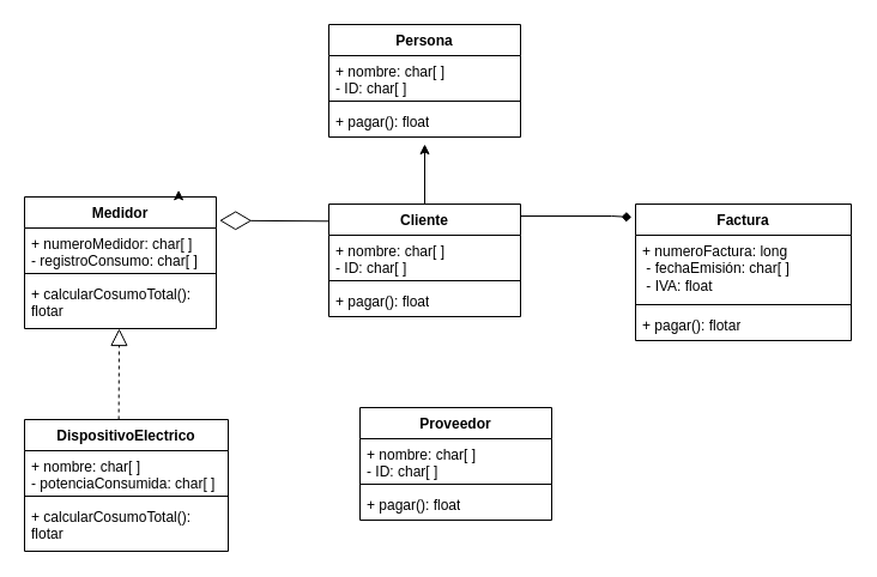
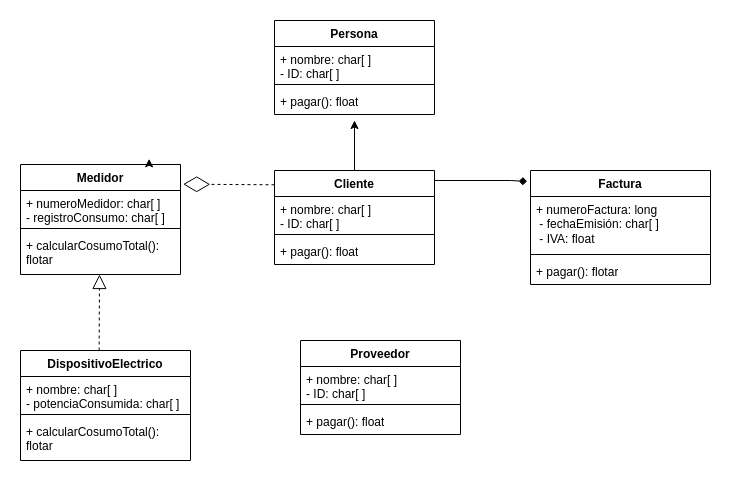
  <mxCell id="0" />
  <mxCell id="1" parent="0" />
  <mxCell id="2" value="&lt;font style=&quot;vertical-align: inherit;&quot;&gt;&lt;font style=&quot;vertical-align: inherit;&quot;&gt;Persona&lt;/font&gt;&lt;/font&gt;" style="swimlane;fontStyle=1;align=center;verticalAlign=top;childLayout=stackLayout;horizontal=1;startSize=26;horizontalStack=0;resizeParent=1;resizeParentMax=0;resizeLast=0;collapsible=1;marginBottom=0;whiteSpace=wrap;html=1;" vertex="1" parent="1"><mxGeometry x="274" y="20" width="160" height="94" as="geometry" /></mxCell>
  <mxCell id="3" value="&lt;font style=&quot;vertical-align: inherit;&quot;&gt;&lt;font style=&quot;vertical-align: inherit;&quot;&gt;&lt;font style=&quot;vertical-align: inherit;&quot;&gt;&lt;font style=&quot;vertical-align: inherit;&quot;&gt;&lt;font style=&quot;vertical-align: inherit;&quot;&gt;&lt;font style=&quot;vertical-align: inherit;&quot;&gt;+ nombre: char[ ]&lt;/font&gt;&lt;/font&gt;&lt;br&gt;&lt;font style=&quot;vertical-align: inherit;&quot;&gt;&lt;font style=&quot;vertical-align: inherit;&quot;&gt;- ID: char[ ]&lt;/font&gt;&lt;/font&gt;&lt;br&gt;&lt;/font&gt;&lt;/font&gt;&lt;/font&gt;&lt;/font&gt;" style="text;strokeColor=none;fillColor=none;align=left;verticalAlign=top;spacingLeft=4;spacingRight=4;overflow=hidden;rotatable=0;points=[[0,0.5],[1,0.5]];portConstraint=eastwest;whiteSpace=wrap;html=1;" vertex="1" parent="2"><mxGeometry y="26" width="160" height="34" as="geometry" /></mxCell>
  <mxCell id="4" value="" style="line;strokeWidth=1;fillColor=none;align=left;verticalAlign=middle;spacingTop=-1;spacingLeft=3;spacingRight=3;rotatable=0;labelPosition=right;points=[];portConstraint=eastwest;strokeColor=inherit;" vertex="1" parent="2"><mxGeometry y="60" width="160" height="8" as="geometry" /></mxCell>
  <mxCell id="5" value="&lt;font style=&quot;vertical-align: inherit;&quot;&gt;&lt;font style=&quot;vertical-align: inherit;&quot;&gt;&lt;font style=&quot;vertical-align: inherit;&quot;&gt;&lt;font style=&quot;vertical-align: inherit;&quot;&gt;+ pagar(): float&lt;/font&gt;&lt;/font&gt;&lt;/font&gt;&lt;/font&gt;" style="text;strokeColor=none;fillColor=none;align=left;verticalAlign=top;spacingLeft=4;spacingRight=4;overflow=hidden;rotatable=0;points=[[0,0.5],[1,0.5]];portConstraint=eastwest;whiteSpace=wrap;html=1;" vertex="1" parent="2"><mxGeometry y="68" width="160" height="26" as="geometry" /></mxCell>
  <mxCell id="6" value="&lt;font style=&quot;vertical-align: inherit;&quot;&gt;&lt;font style=&quot;vertical-align: inherit;&quot;&gt;&lt;font style=&quot;vertical-align: inherit;&quot;&gt;&lt;font style=&quot;vertical-align: inherit;&quot;&gt;Factura&lt;/font&gt;&lt;/font&gt;&lt;/font&gt;&lt;/font&gt;" style="swimlane;fontStyle=1;align=center;verticalAlign=top;childLayout=stackLayout;horizontal=1;startSize=26;horizontalStack=0;resizeParent=1;resizeParentMax=0;resizeLast=0;collapsible=1;marginBottom=0;whiteSpace=wrap;html=1;" vertex="1" parent="1"><mxGeometry x="530" y="170" width="180" height="114" as="geometry" /></mxCell>
  <mxCell id="7" value="&lt;font style=&quot;vertical-align: inherit;&quot;&gt;&lt;font style=&quot;vertical-align: inherit;&quot;&gt;&lt;font style=&quot;vertical-align: inherit;&quot;&gt;&lt;font style=&quot;vertical-align: inherit;&quot;&gt;&lt;font style=&quot;vertical-align: inherit;&quot;&gt;&lt;font style=&quot;vertical-align: inherit;&quot;&gt;&lt;font style=&quot;vertical-align: inherit;&quot;&gt;&lt;font style=&quot;vertical-align: inherit;&quot;&gt;&lt;font style=&quot;vertical-align: inherit;&quot;&gt;&lt;font style=&quot;vertical-align: inherit;&quot;&gt;&lt;font style=&quot;vertical-align: inherit;&quot;&gt;&lt;font style=&quot;vertical-align: inherit;&quot;&gt;&lt;font style=&quot;vertical-align: inherit;&quot;&gt;&lt;font style=&quot;vertical-align: inherit;&quot;&gt;+ numeroFactura: long &lt;/font&gt;&lt;/font&gt;&lt;/font&gt;&lt;/font&gt;&lt;/font&gt;&lt;/font&gt;&lt;/font&gt;&lt;/font&gt;&lt;/font&gt;&lt;/font&gt;&lt;br&gt;&lt;font style=&quot;vertical-align: inherit;&quot;&gt;&lt;font style=&quot;vertical-align: inherit;&quot;&gt;&lt;font style=&quot;vertical-align: inherit;&quot;&gt;&lt;font style=&quot;vertical-align: inherit;&quot;&gt;&lt;font style=&quot;vertical-align: inherit;&quot;&gt;&lt;font style=&quot;vertical-align: inherit;&quot;&gt;&lt;font style=&quot;vertical-align: inherit;&quot;&gt;&lt;font style=&quot;vertical-align: inherit;&quot;&gt;&lt;font style=&quot;vertical-align: inherit;&quot;&gt;&lt;font style=&quot;vertical-align: inherit;&quot;&gt;&amp;nbsp;- fechaEmisión: char[ ]&lt;br&gt;&lt;/font&gt;&lt;/font&gt;&lt;/font&gt;&lt;/font&gt;&lt;/font&gt;&lt;/font&gt;&lt;/font&gt;&lt;/font&gt;&lt;/font&gt;&lt;/font&gt;&lt;font style=&quot;vertical-align: inherit;&quot;&gt;&lt;font style=&quot;vertical-align: inherit;&quot;&gt;&amp;nbsp;- IVA: float&lt;/font&gt;&lt;/font&gt;&lt;br&gt;&lt;/font&gt;&lt;/font&gt;&lt;/font&gt;&lt;/font&gt;" style="text;strokeColor=none;fillColor=none;align=left;verticalAlign=top;spacingLeft=4;spacingRight=4;overflow=hidden;rotatable=0;points=[[0,0.5],[1,0.5]];portConstraint=eastwest;whiteSpace=wrap;html=1;" vertex="1" parent="6"><mxGeometry y="26" width="180" height="54" as="geometry" /></mxCell>
  <mxCell id="8" value="" style="line;strokeWidth=1;fillColor=none;align=left;verticalAlign=middle;spacingTop=-1;spacingLeft=3;spacingRight=3;rotatable=0;labelPosition=right;points=[];portConstraint=eastwest;strokeColor=inherit;" vertex="1" parent="6"><mxGeometry y="80" width="180" height="8" as="geometry" /></mxCell>
  <mxCell id="9" value="&lt;font style=&quot;vertical-align: inherit;&quot;&gt;&lt;font style=&quot;vertical-align: inherit;&quot;&gt;&lt;font style=&quot;vertical-align: inherit;&quot;&gt;&lt;font style=&quot;vertical-align: inherit;&quot;&gt;&lt;font style=&quot;vertical-align: inherit;&quot;&gt;&lt;font style=&quot;vertical-align: inherit;&quot;&gt;+ pagar(): flotar&lt;/font&gt;&lt;/font&gt;&lt;/font&gt;&lt;/font&gt;&lt;/font&gt;&lt;/font&gt;" style="text;strokeColor=none;fillColor=none;align=left;verticalAlign=top;spacingLeft=4;spacingRight=4;overflow=hidden;rotatable=0;points=[[0,0.5],[1,0.5]];portConstraint=eastwest;whiteSpace=wrap;html=1;" vertex="1" parent="6"><mxGeometry y="88" width="180" height="26" as="geometry" /></mxCell>
  <mxCell id="10" value="&lt;font style=&quot;vertical-align: inherit;&quot;&gt;&lt;font style=&quot;vertical-align: inherit;&quot;&gt;&lt;font style=&quot;vertical-align: inherit;&quot;&gt;&lt;font style=&quot;vertical-align: inherit;&quot;&gt;Medidor&lt;/font&gt;&lt;/font&gt;&lt;/font&gt;&lt;/font&gt;" style="swimlane;fontStyle=1;align=center;verticalAlign=top;childLayout=stackLayout;horizontal=1;startSize=26;horizontalStack=0;resizeParent=1;resizeParentMax=0;resizeLast=0;collapsible=1;marginBottom=0;whiteSpace=wrap;html=1;" vertex="1" parent="1"><mxGeometry x="20" y="164" width="160" height="110" as="geometry" /></mxCell>
  <mxCell id="11" value="&lt;font style=&quot;vertical-align: inherit;&quot;&gt;&lt;font style=&quot;vertical-align: inherit;&quot;&gt;&lt;font style=&quot;vertical-align: inherit;&quot;&gt;&lt;font style=&quot;vertical-align: inherit;&quot;&gt;&lt;font style=&quot;vertical-align: inherit;&quot;&gt;&lt;font style=&quot;vertical-align: inherit;&quot;&gt;&lt;font style=&quot;vertical-align: inherit;&quot;&gt;&lt;font style=&quot;vertical-align: inherit;&quot;&gt;+ numeroMedidor: char[ ] &lt;/font&gt;&lt;/font&gt;&lt;/font&gt;&lt;/font&gt;&lt;br&gt;&lt;font style=&quot;vertical-align: inherit;&quot;&gt;&lt;font style=&quot;vertical-align: inherit;&quot;&gt;&lt;font style=&quot;vertical-align: inherit;&quot;&gt;&lt;font style=&quot;vertical-align: inherit;&quot;&gt;- registroConsumo: char[ ]&lt;/font&gt;&lt;/font&gt;&lt;/font&gt;&lt;/font&gt;&lt;br&gt;&lt;/font&gt;&lt;/font&gt;&lt;/font&gt;&lt;/font&gt;" style="text;strokeColor=none;fillColor=none;align=left;verticalAlign=top;spacingLeft=4;spacingRight=4;overflow=hidden;rotatable=0;points=[[0,0.5],[1,0.5]];portConstraint=eastwest;whiteSpace=wrap;html=1;" vertex="1" parent="10"><mxGeometry y="26" width="160" height="34" as="geometry" /></mxCell>
  <mxCell id="12" value="" style="line;strokeWidth=1;fillColor=none;align=left;verticalAlign=middle;spacingTop=-1;spacingLeft=3;spacingRight=3;rotatable=0;labelPosition=right;points=[];portConstraint=eastwest;strokeColor=inherit;" vertex="1" parent="10"><mxGeometry y="60" width="160" height="8" as="geometry" /></mxCell>
  <mxCell id="13" value="&lt;font style=&quot;vertical-align: inherit;&quot;&gt;&lt;font style=&quot;vertical-align: inherit;&quot;&gt;&lt;font style=&quot;vertical-align: inherit;&quot;&gt;&lt;font style=&quot;vertical-align: inherit;&quot;&gt;&lt;font style=&quot;vertical-align: inherit;&quot;&gt;&lt;font style=&quot;vertical-align: inherit;&quot;&gt;+ calcularCosumoTotal(): flotar&lt;/font&gt;&lt;/font&gt;&lt;/font&gt;&lt;/font&gt;&lt;/font&gt;&lt;/font&gt;" style="text;strokeColor=none;fillColor=none;align=left;verticalAlign=top;spacingLeft=4;spacingRight=4;overflow=hidden;rotatable=0;points=[[0,0.5],[1,0.5]];portConstraint=eastwest;whiteSpace=wrap;html=1;" vertex="1" parent="10"><mxGeometry y="68" width="160" height="42" as="geometry" /></mxCell>
  <mxCell id="14" style="edgeStyle=orthogonalEdgeStyle;rounded=0;orthogonalLoop=1;jettySize=auto;html=1;" edge="1" parent="1" source="15"><mxGeometry relative="1" as="geometry"><mxPoint x="354" y="120" as="targetPoint" /></mxGeometry></mxCell>
  <mxCell id="15" value="&lt;font style=&quot;vertical-align: inherit;&quot;&gt;&lt;font style=&quot;vertical-align: inherit;&quot;&gt;Cliente&lt;/font&gt;&lt;/font&gt;" style="swimlane;fontStyle=1;align=center;verticalAlign=top;childLayout=stackLayout;horizontal=1;startSize=26;horizontalStack=0;resizeParent=1;resizeParentMax=0;resizeLast=0;collapsible=1;marginBottom=0;whiteSpace=wrap;html=1;" vertex="1" parent="1"><mxGeometry x="274" y="170" width="160" height="94" as="geometry" /></mxCell>
  <mxCell id="16" value="&lt;font style=&quot;vertical-align: inherit;&quot;&gt;&lt;font style=&quot;vertical-align: inherit;&quot;&gt;&lt;font style=&quot;vertical-align: inherit;&quot;&gt;&lt;font style=&quot;vertical-align: inherit;&quot;&gt;&lt;font style=&quot;vertical-align: inherit;&quot;&gt;&lt;font style=&quot;vertical-align: inherit;&quot;&gt;+ nombre: char[ ]&lt;/font&gt;&lt;/font&gt;&lt;br&gt;&lt;font style=&quot;vertical-align: inherit;&quot;&gt;&lt;font style=&quot;vertical-align: inherit;&quot;&gt;- ID: char[ ]&lt;/font&gt;&lt;/font&gt;&lt;br&gt;&lt;/font&gt;&lt;/font&gt;&lt;/font&gt;&lt;/font&gt;" style="text;strokeColor=none;fillColor=none;align=left;verticalAlign=top;spacingLeft=4;spacingRight=4;overflow=hidden;rotatable=0;points=[[0,0.5],[1,0.5]];portConstraint=eastwest;whiteSpace=wrap;html=1;" vertex="1" parent="15"><mxGeometry y="26" width="160" height="34" as="geometry" /></mxCell>
  <mxCell id="17" value="" style="line;strokeWidth=1;fillColor=none;align=left;verticalAlign=middle;spacingTop=-1;spacingLeft=3;spacingRight=3;rotatable=0;labelPosition=right;points=[];portConstraint=eastwest;strokeColor=inherit;" vertex="1" parent="15"><mxGeometry y="60" width="160" height="8" as="geometry" /></mxCell>
  <mxCell id="18" value="&lt;font style=&quot;vertical-align: inherit;&quot;&gt;&lt;font style=&quot;vertical-align: inherit;&quot;&gt;&lt;font style=&quot;vertical-align: inherit;&quot;&gt;&lt;font style=&quot;vertical-align: inherit;&quot;&gt;+ pagar(): float&lt;/font&gt;&lt;/font&gt;&lt;/font&gt;&lt;/font&gt;" style="text;strokeColor=none;fillColor=none;align=left;verticalAlign=top;spacingLeft=4;spacingRight=4;overflow=hidden;rotatable=0;points=[[0,0.5],[1,0.5]];portConstraint=eastwest;whiteSpace=wrap;html=1;" vertex="1" parent="15"><mxGeometry y="68" width="160" height="26" as="geometry" /></mxCell>
- <mxCell id="19" value="" style="endArrow=diamondThin;endFill=0;endSize=24;html=1;rounded=0;entryX=1.017;entryY=0.179;entryDx=0;entryDy=0;entryPerimeter=0;exitX=0;exitY=0.152;exitDx=0;exitDy=0;exitPerimeter=0;" edge="1" parent="1" source="15" target="10"><mxGeometry width="160" relative="1" as="geometry"><mxPoint x="250" y="310" as="sourcePoint" /><mxPoint x="610" y="200" as="targetPoint" /></mxGeometry></mxCell>
+ <mxCell id="19" value="" style="endArrow=diamondThin;endFill=0;endSize=24;html=1;rounded=0;entryX=1.017;entryY=0.179;entryDx=0;entryDy=0;entryPerimeter=0;exitX=0;exitY=0.152;exitDx=0;exitDy=0;exitPerimeter=0;dashed=1;" edge="1" parent="1" source="15" target="10"><mxGeometry width="160" relative="1" as="geometry"><mxPoint x="250" y="310" as="sourcePoint" /><mxPoint x="610" y="200" as="targetPoint" /></mxGeometry></mxCell>
  <mxCell id="20" style="edgeStyle=orthogonalEdgeStyle;rounded=0;orthogonalLoop=1;jettySize=auto;html=1;exitX=0.75;exitY=0;exitDx=0;exitDy=0;entryX=0.804;entryY=-0.052;entryDx=0;entryDy=0;entryPerimeter=0;" edge="1" parent="1" source="10" target="10"><mxGeometry relative="1" as="geometry" /></mxCell>
  <mxCell id="21" style="edgeStyle=orthogonalEdgeStyle;rounded=0;orthogonalLoop=1;jettySize=auto;html=1;entryX=-0.019;entryY=0.096;entryDx=0;entryDy=0;entryPerimeter=0;endArrow=diamond;" edge="1" parent="1" source="15" target="6"><mxGeometry relative="1" as="geometry"><Array as="points"><mxPoint x="510" y="180" /><mxPoint x="510" y="180" /></Array></mxGeometry></mxCell>
  <mxCell id="22" value="&lt;font style=&quot;vertical-align: inherit;&quot;&gt;&lt;font style=&quot;vertical-align: inherit;&quot;&gt;&lt;font style=&quot;vertical-align: inherit;&quot;&gt;&lt;font style=&quot;vertical-align: inherit;&quot;&gt;&lt;font style=&quot;vertical-align: inherit;&quot;&gt;&lt;font style=&quot;vertical-align: inherit;&quot;&gt;&lt;font style=&quot;vertical-align: inherit;&quot;&gt;&lt;font style=&quot;vertical-align: inherit;&quot;&gt;DispositivoElectrico&lt;/font&gt;&lt;/font&gt;&lt;/font&gt;&lt;/font&gt;&lt;/font&gt;&lt;/font&gt;&lt;/font&gt;&lt;/font&gt;" style="swimlane;fontStyle=1;align=center;verticalAlign=top;childLayout=stackLayout;horizontal=1;startSize=26;horizontalStack=0;resizeParent=1;resizeParentMax=0;resizeLast=0;collapsible=1;marginBottom=0;whiteSpace=wrap;html=1;" vertex="1" parent="1"><mxGeometry x="20" y="350" width="170" height="110" as="geometry" /></mxCell>
  <mxCell id="23" value="&lt;font style=&quot;vertical-align: inherit;&quot;&gt;&lt;font style=&quot;vertical-align: inherit;&quot;&gt;&lt;font style=&quot;vertical-align: inherit;&quot;&gt;&lt;font style=&quot;vertical-align: inherit;&quot;&gt;&lt;font style=&quot;vertical-align: inherit;&quot;&gt;&lt;font style=&quot;vertical-align: inherit;&quot;&gt;&lt;font style=&quot;vertical-align: inherit;&quot;&gt;&lt;font style=&quot;vertical-align: inherit;&quot;&gt;&lt;font style=&quot;vertical-align: inherit;&quot;&gt;&lt;font style=&quot;vertical-align: inherit;&quot;&gt;&lt;font style=&quot;vertical-align: inherit;&quot;&gt;&lt;font style=&quot;vertical-align: inherit;&quot;&gt;+ nombre: char[ ] &lt;/font&gt;&lt;/font&gt;&lt;/font&gt;&lt;/font&gt;&lt;/font&gt;&lt;/font&gt;&lt;/font&gt;&lt;/font&gt;&lt;br&gt;&lt;font style=&quot;vertical-align: inherit;&quot;&gt;&lt;font style=&quot;vertical-align: inherit;&quot;&gt;&lt;font style=&quot;vertical-align: inherit;&quot;&gt;&lt;font style=&quot;vertical-align: inherit;&quot;&gt;&lt;font style=&quot;vertical-align: inherit;&quot;&gt;&lt;font style=&quot;vertical-align: inherit;&quot;&gt;&lt;font style=&quot;vertical-align: inherit;&quot;&gt;&lt;font style=&quot;vertical-align: inherit;&quot;&gt;- potenciaConsumida: char[ ]&lt;/font&gt;&lt;/font&gt;&lt;/font&gt;&lt;/font&gt;&lt;/font&gt;&lt;/font&gt;&lt;/font&gt;&lt;/font&gt;&lt;br&gt;&lt;/font&gt;&lt;/font&gt;&lt;/font&gt;&lt;/font&gt;" style="text;strokeColor=none;fillColor=none;align=left;verticalAlign=top;spacingLeft=4;spacingRight=4;overflow=hidden;rotatable=0;points=[[0,0.5],[1,0.5]];portConstraint=eastwest;whiteSpace=wrap;html=1;" vertex="1" parent="22"><mxGeometry y="26" width="170" height="34" as="geometry" /></mxCell>
  <mxCell id="24" value="" style="line;strokeWidth=1;fillColor=none;align=left;verticalAlign=middle;spacingTop=-1;spacingLeft=3;spacingRight=3;rotatable=0;labelPosition=right;points=[];portConstraint=eastwest;strokeColor=inherit;" vertex="1" parent="22"><mxGeometry y="60" width="170" height="8" as="geometry" /></mxCell>
  <mxCell id="25" value="&lt;font style=&quot;vertical-align: inherit;&quot;&gt;&lt;font style=&quot;vertical-align: inherit;&quot;&gt;&lt;font style=&quot;vertical-align: inherit;&quot;&gt;&lt;font style=&quot;vertical-align: inherit;&quot;&gt;&lt;font style=&quot;vertical-align: inherit;&quot;&gt;&lt;font style=&quot;vertical-align: inherit;&quot;&gt;+ calcularCosumoTotal(): flotar&lt;/font&gt;&lt;/font&gt;&lt;/font&gt;&lt;/font&gt;&lt;/font&gt;&lt;/font&gt;" style="text;strokeColor=none;fillColor=none;align=left;verticalAlign=top;spacingLeft=4;spacingRight=4;overflow=hidden;rotatable=0;points=[[0,0.5],[1,0.5]];portConstraint=eastwest;whiteSpace=wrap;html=1;" vertex="1" parent="22"><mxGeometry y="68" width="170" height="42" as="geometry" /></mxCell>
  <mxCell id="26" value="" style="endArrow=block;dashed=1;endFill=0;endSize=12;html=1;rounded=0;exitX=0.447;exitY=-0.009;exitDx=0;exitDy=0;exitPerimeter=0;" edge="1" parent="1"><mxGeometry width="160" relative="1" as="geometry"><mxPoint x="98.63" y="350" as="sourcePoint" /><mxPoint x="99" y="274" as="targetPoint" /></mxGeometry></mxCell>
  <mxCell id="27" value="&lt;font style=&quot;vertical-align: inherit;&quot;&gt;&lt;font style=&quot;vertical-align: inherit;&quot;&gt;&lt;font style=&quot;vertical-align: inherit;&quot;&gt;&lt;font style=&quot;vertical-align: inherit;&quot;&gt;Proveedor&lt;/font&gt;&lt;/font&gt;&lt;/font&gt;&lt;/font&gt;" style="swimlane;fontStyle=1;align=center;verticalAlign=top;childLayout=stackLayout;horizontal=1;startSize=26;horizontalStack=0;resizeParent=1;resizeParentMax=0;resizeLast=0;collapsible=1;marginBottom=0;whiteSpace=wrap;html=1;points=[[0,0,0,0,0],[0,0.25,0,0,0],[0,0.5,0,0,0],[0,0.75,0,0,0],[0,1,0,0,0],[0.25,0,0,0,0],[0.25,1,0,0,0],[0.5,0,0,0,0],[0.5,1,0,0,0],[0.75,0,0,0,0],[0.75,1,0,0,0],[1,0,0,0,0],[1,0.25,0,0,0],[1,0.5,0,0,0],[1,0.75,0,0,0],[1,1,0,0,0]];" vertex="1" parent="1"><mxGeometry x="300" y="340" width="160" height="94" as="geometry" /></mxCell>
  <mxCell id="28" value="&lt;font style=&quot;vertical-align: inherit;&quot;&gt;&lt;font style=&quot;vertical-align: inherit;&quot;&gt;&lt;font style=&quot;vertical-align: inherit;&quot;&gt;&lt;font style=&quot;vertical-align: inherit;&quot;&gt;&lt;font style=&quot;vertical-align: inherit;&quot;&gt;&lt;font style=&quot;vertical-align: inherit;&quot;&gt;+ nombre: char[ ]&lt;/font&gt;&lt;/font&gt;&lt;br&gt;&lt;font style=&quot;vertical-align: inherit;&quot;&gt;&lt;font style=&quot;vertical-align: inherit;&quot;&gt;- ID: char[ ]&lt;/font&gt;&lt;/font&gt;&lt;br&gt;&lt;/font&gt;&lt;/font&gt;&lt;/font&gt;&lt;/font&gt;" style="text;strokeColor=none;fillColor=none;align=left;verticalAlign=top;spacingLeft=4;spacingRight=4;overflow=hidden;rotatable=0;points=[[0,0.5],[1,0.5]];portConstraint=eastwest;whiteSpace=wrap;html=1;" vertex="1" parent="27"><mxGeometry y="26" width="160" height="34" as="geometry" /></mxCell>
  <mxCell id="29" value="" style="line;strokeWidth=1;fillColor=none;align=left;verticalAlign=middle;spacingTop=-1;spacingLeft=3;spacingRight=3;rotatable=0;labelPosition=right;points=[];portConstraint=eastwest;strokeColor=inherit;" vertex="1" parent="27"><mxGeometry y="60" width="160" height="8" as="geometry" /></mxCell>
  <mxCell id="30" value="&lt;font style=&quot;vertical-align: inherit;&quot;&gt;&lt;font style=&quot;vertical-align: inherit;&quot;&gt;&lt;font style=&quot;vertical-align: inherit;&quot;&gt;&lt;font style=&quot;vertical-align: inherit;&quot;&gt;+ pagar(): float&lt;/font&gt;&lt;/font&gt;&lt;/font&gt;&lt;/font&gt;" style="text;strokeColor=none;fillColor=none;align=left;verticalAlign=top;spacingLeft=4;spacingRight=4;overflow=hidden;rotatable=0;points=[[0,0.5],[1,0.5]];portConstraint=eastwest;whiteSpace=wrap;html=1;" vertex="1" parent="27"><mxGeometry y="68" width="160" height="26" as="geometry" /></mxCell>
